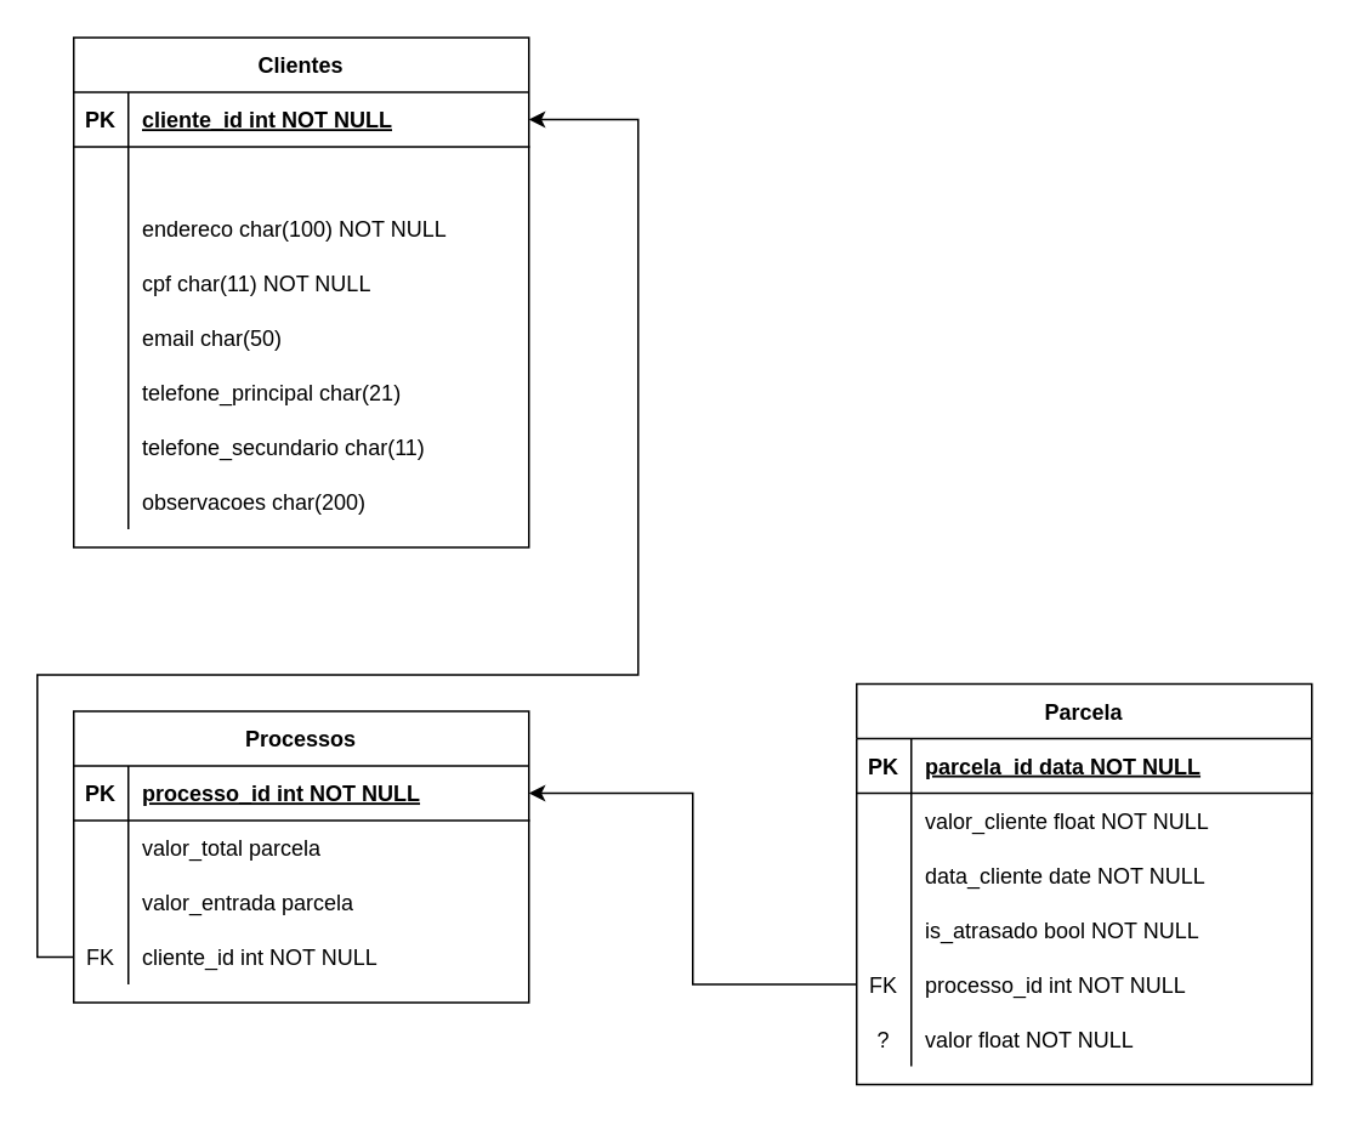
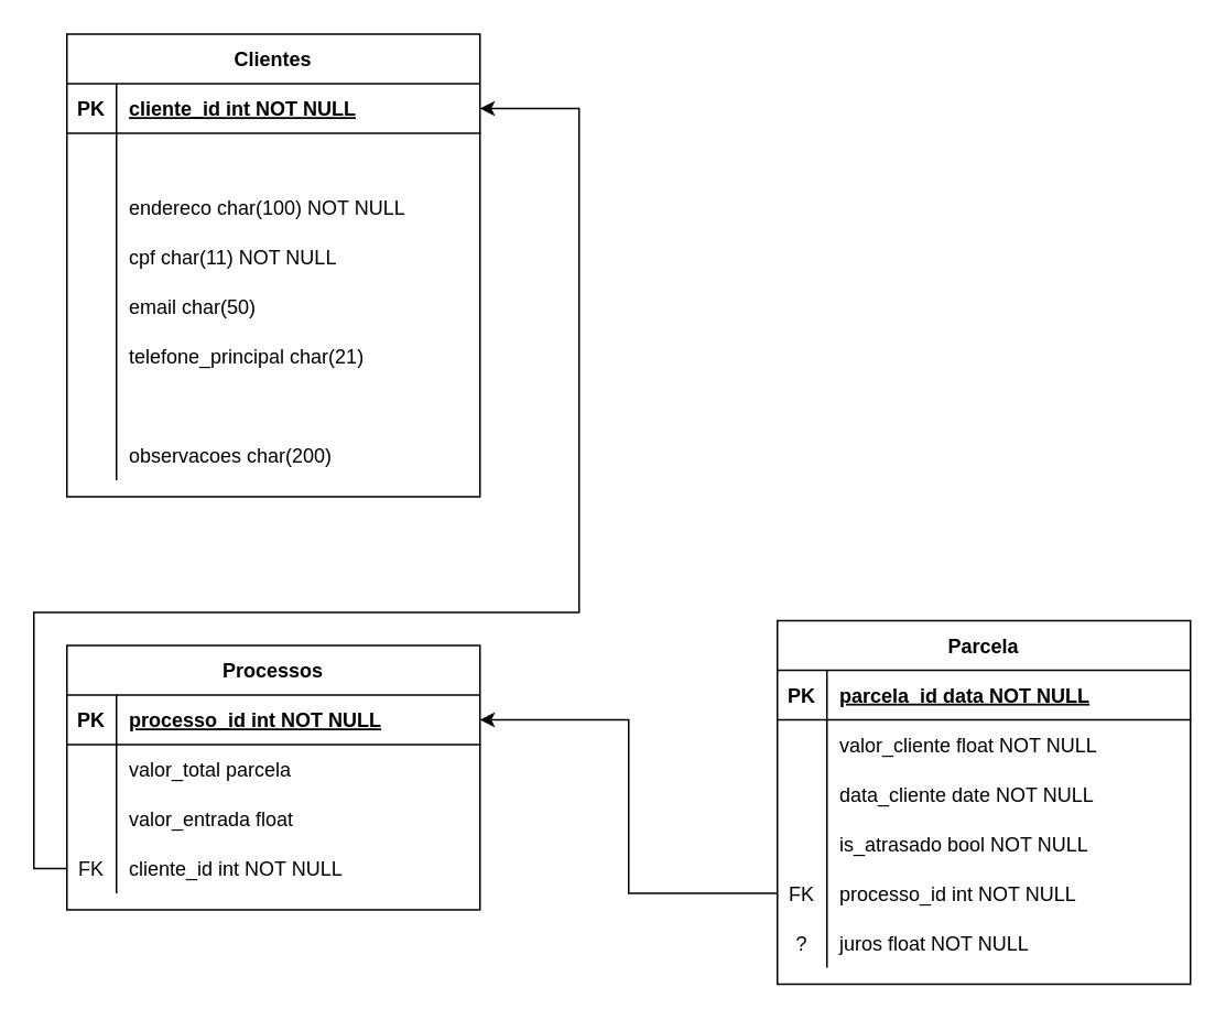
  <mxCell id="0" />
  <mxCell id="1" parent="0" />
  <mxCell id="2" value="Clientes" style="shape=table;startSize=30;container=1;collapsible=1;childLayout=tableLayout;fixedRows=1;rowLines=0;fontStyle=1;align=center;resizeLast=1;" parent="1" vertex="1"><mxGeometry x="40" y="20" width="250" height="280" as="geometry" /></mxCell>
  <mxCell id="3" value="" style="shape=partialRectangle;collapsible=0;dropTarget=0;pointerEvents=0;fillColor=none;points=[[0,0.5],[1,0.5]];portConstraint=eastwest;top=0;left=0;right=0;bottom=1;" parent="2" vertex="1"><mxGeometry y="30" width="250" height="30" as="geometry" /></mxCell>
  <mxCell id="4" value="PK" style="shape=partialRectangle;overflow=hidden;connectable=0;fillColor=none;top=0;left=0;bottom=0;right=0;fontStyle=1;" parent="3" vertex="1"><mxGeometry width="30" height="30" as="geometry"><mxRectangle width="30" height="30" as="alternateBounds" /></mxGeometry></mxCell>
  <mxCell id="5" value="cliente_id int NOT NULL " style="shape=partialRectangle;overflow=hidden;connectable=0;fillColor=none;top=0;left=0;bottom=0;right=0;align=left;spacingLeft=6;fontStyle=5;" parent="3" vertex="1"><mxGeometry x="30" width="220" height="30" as="geometry"><mxRectangle width="220" height="30" as="alternateBounds" /></mxGeometry></mxCell>
  <mxCell id="6" value="" style="shape=partialRectangle;collapsible=0;dropTarget=0;pointerEvents=0;fillColor=none;points=[[0,0.5],[1,0.5]];portConstraint=eastwest;top=0;left=0;right=0;bottom=0;" parent="2" vertex="1"><mxGeometry y="60" width="250" height="30" as="geometry" /></mxCell>
  <mxCell id="7" value="" style="shape=partialRectangle;overflow=hidden;connectable=0;fillColor=none;top=0;left=0;bottom=0;right=0;" parent="6" vertex="1"><mxGeometry width="30" height="30" as="geometry"><mxRectangle width="30" height="30" as="alternateBounds" /></mxGeometry></mxCell>
  <mxCell id="8" value="" style="shape=partialRectangle;collapsible=0;dropTarget=0;pointerEvents=0;fillColor=none;points=[[0,0.5],[1,0.5]];portConstraint=eastwest;top=0;left=0;right=0;bottom=0;" parent="2" vertex="1"><mxGeometry y="90" width="250" height="30" as="geometry" /></mxCell>
  <mxCell id="9" value="" style="shape=partialRectangle;overflow=hidden;connectable=0;fillColor=none;top=0;left=0;bottom=0;right=0;" parent="8" vertex="1"><mxGeometry width="30" height="30" as="geometry"><mxRectangle width="30" height="30" as="alternateBounds" /></mxGeometry></mxCell>
  <mxCell id="10" value="endereco char(100) NOT NULL" style="shape=partialRectangle;overflow=hidden;connectable=0;fillColor=none;top=0;left=0;bottom=0;right=0;align=left;spacingLeft=6;" parent="8" vertex="1"><mxGeometry x="30" width="220" height="30" as="geometry"><mxRectangle width="220" height="30" as="alternateBounds" /></mxGeometry></mxCell>
  <mxCell id="11" value="" style="shape=partialRectangle;collapsible=0;dropTarget=0;pointerEvents=0;fillColor=none;points=[[0,0.5],[1,0.5]];portConstraint=eastwest;top=0;left=0;right=0;bottom=0;" parent="2" vertex="1"><mxGeometry y="120" width="250" height="30" as="geometry" /></mxCell>
  <mxCell id="12" value="" style="shape=partialRectangle;overflow=hidden;connectable=0;fillColor=none;top=0;left=0;bottom=0;right=0;" parent="11" vertex="1"><mxGeometry width="30" height="30" as="geometry"><mxRectangle width="30" height="30" as="alternateBounds" /></mxGeometry></mxCell>
  <mxCell id="13" value="cpf char(11) NOT NULL" style="shape=partialRectangle;overflow=hidden;connectable=0;fillColor=none;top=0;left=0;bottom=0;right=0;align=left;spacingLeft=6;" parent="11" vertex="1"><mxGeometry x="30" width="220" height="30" as="geometry"><mxRectangle width="220" height="30" as="alternateBounds" /></mxGeometry></mxCell>
  <mxCell id="14" value="" style="shape=partialRectangle;collapsible=0;dropTarget=0;pointerEvents=0;fillColor=none;points=[[0,0.5],[1,0.5]];portConstraint=eastwest;top=0;left=0;right=0;bottom=0;" parent="2" vertex="1"><mxGeometry y="150" width="250" height="30" as="geometry" /></mxCell>
  <mxCell id="15" value="" style="shape=partialRectangle;overflow=hidden;connectable=0;fillColor=none;top=0;left=0;bottom=0;right=0;" parent="14" vertex="1"><mxGeometry width="30" height="30" as="geometry"><mxRectangle width="30" height="30" as="alternateBounds" /></mxGeometry></mxCell>
  <mxCell id="16" value="email char(50)" style="shape=partialRectangle;overflow=hidden;connectable=0;fillColor=none;top=0;left=0;bottom=0;right=0;align=left;spacingLeft=6;" parent="14" vertex="1"><mxGeometry x="30" width="220" height="30" as="geometry"><mxRectangle width="220" height="30" as="alternateBounds" /></mxGeometry></mxCell>
  <mxCell id="17" value="" style="shape=partialRectangle;collapsible=0;dropTarget=0;pointerEvents=0;fillColor=none;points=[[0,0.5],[1,0.5]];portConstraint=eastwest;top=0;left=0;right=0;bottom=0;" parent="2" vertex="1"><mxGeometry y="180" width="250" height="30" as="geometry" /></mxCell>
  <mxCell id="18" value="" style="shape=partialRectangle;overflow=hidden;connectable=0;fillColor=none;top=0;left=0;bottom=0;right=0;" parent="17" vertex="1"><mxGeometry width="30" height="30" as="geometry"><mxRectangle width="30" height="30" as="alternateBounds" /></mxGeometry></mxCell>
  <mxCell id="19" value="telefone_principal char(21)" style="shape=partialRectangle;overflow=hidden;connectable=0;fillColor=none;top=0;left=0;bottom=0;right=0;align=left;spacingLeft=6;" parent="17" vertex="1"><mxGeometry x="30" width="220" height="30" as="geometry"><mxRectangle width="220" height="30" as="alternateBounds" /></mxGeometry></mxCell>
  <mxCell id="20" value="" style="shape=partialRectangle;collapsible=0;dropTarget=0;pointerEvents=0;fillColor=none;points=[[0,0.5],[1,0.5]];portConstraint=eastwest;top=0;left=0;right=0;bottom=0;" parent="2" vertex="1"><mxGeometry y="210" width="250" height="30" as="geometry" /></mxCell>
  <mxCell id="21" value="" style="shape=partialRectangle;overflow=hidden;connectable=0;fillColor=none;top=0;left=0;bottom=0;right=0;" parent="20" vertex="1"><mxGeometry width="30" height="30" as="geometry"><mxRectangle width="30" height="30" as="alternateBounds" /></mxGeometry></mxCell>
- <mxCell id="22" value="telefone_secundario char(11)" style="shape=partialRectangle;overflow=hidden;connectable=0;fillColor=none;top=0;left=0;bottom=0;right=0;align=left;spacingLeft=6;" parent="20" vertex="1"><mxGeometry x="30" width="220" height="30" as="geometry"><mxRectangle width="220" height="30" as="alternateBounds" /></mxGeometry></mxCell>
  <mxCell id="23" value="" style="shape=partialRectangle;collapsible=0;dropTarget=0;pointerEvents=0;fillColor=none;points=[[0,0.5],[1,0.5]];portConstraint=eastwest;top=0;left=0;right=0;bottom=0;" parent="2" vertex="1"><mxGeometry y="240" width="250" height="30" as="geometry" /></mxCell>
  <mxCell id="24" value="" style="shape=partialRectangle;overflow=hidden;connectable=0;fillColor=none;top=0;left=0;bottom=0;right=0;" parent="23" vertex="1"><mxGeometry width="30" height="30" as="geometry"><mxRectangle width="30" height="30" as="alternateBounds" /></mxGeometry></mxCell>
  <mxCell id="25" value="observacoes char(200)" style="shape=partialRectangle;overflow=hidden;connectable=0;fillColor=none;top=0;left=0;bottom=0;right=0;align=left;spacingLeft=6;" parent="23" vertex="1"><mxGeometry x="30" width="220" height="30" as="geometry"><mxRectangle width="220" height="30" as="alternateBounds" /></mxGeometry></mxCell>
  <mxCell id="26" value="Processos" style="shape=table;startSize=30;container=1;collapsible=1;childLayout=tableLayout;fixedRows=1;rowLines=0;fontStyle=1;align=center;resizeLast=1;" parent="1" vertex="1"><mxGeometry x="40" y="390" width="250" height="160" as="geometry" /></mxCell>
  <mxCell id="27" value="" style="shape=partialRectangle;collapsible=0;dropTarget=0;pointerEvents=0;fillColor=none;points=[[0,0.5],[1,0.5]];portConstraint=eastwest;top=0;left=0;right=0;bottom=1;" parent="26" vertex="1"><mxGeometry y="30" width="250" height="30" as="geometry" /></mxCell>
  <mxCell id="28" value="PK" style="shape=partialRectangle;overflow=hidden;connectable=0;fillColor=none;top=0;left=0;bottom=0;right=0;fontStyle=1;" parent="27" vertex="1"><mxGeometry width="30" height="30" as="geometry"><mxRectangle width="30" height="30" as="alternateBounds" /></mxGeometry></mxCell>
  <mxCell id="29" value="processo_id int NOT NULL " style="shape=partialRectangle;overflow=hidden;connectable=0;fillColor=none;top=0;left=0;bottom=0;right=0;align=left;spacingLeft=6;fontStyle=5;" parent="27" vertex="1"><mxGeometry x="30" width="220" height="30" as="geometry"><mxRectangle width="220" height="30" as="alternateBounds" /></mxGeometry></mxCell>
  <mxCell id="30" value="" style="shape=partialRectangle;collapsible=0;dropTarget=0;pointerEvents=0;fillColor=none;points=[[0,0.5],[1,0.5]];portConstraint=eastwest;top=0;left=0;right=0;bottom=0;" parent="26" vertex="1"><mxGeometry y="60" width="250" height="30" as="geometry" /></mxCell>
  <mxCell id="31" value="" style="shape=partialRectangle;overflow=hidden;connectable=0;fillColor=none;top=0;left=0;bottom=0;right=0;" parent="30" vertex="1"><mxGeometry width="30" height="30" as="geometry"><mxRectangle width="30" height="30" as="alternateBounds" /></mxGeometry></mxCell>
  <mxCell id="32" value="valor_total parcela" style="shape=partialRectangle;overflow=hidden;connectable=0;fillColor=none;top=0;left=0;bottom=0;right=0;align=left;spacingLeft=6;" parent="30" vertex="1"><mxGeometry x="30" width="220" height="30" as="geometry"><mxRectangle width="220" height="30" as="alternateBounds" /></mxGeometry></mxCell>
  <mxCell id="33" value="" style="shape=partialRectangle;collapsible=0;dropTarget=0;pointerEvents=0;fillColor=none;points=[[0,0.5],[1,0.5]];portConstraint=eastwest;top=0;left=0;right=0;bottom=0;" parent="26" vertex="1"><mxGeometry y="90" width="250" height="30" as="geometry" /></mxCell>
  <mxCell id="34" value="" style="shape=partialRectangle;overflow=hidden;connectable=0;fillColor=none;top=0;left=0;bottom=0;right=0;" parent="33" vertex="1"><mxGeometry width="30" height="30" as="geometry"><mxRectangle width="30" height="30" as="alternateBounds" /></mxGeometry></mxCell>
- <mxCell id="35" value="valor_entrada parcela" style="shape=partialRectangle;overflow=hidden;connectable=0;fillColor=none;top=0;left=0;bottom=0;right=0;align=left;spacingLeft=6;" parent="33" vertex="1"><mxGeometry x="30" width="220" height="30" as="geometry"><mxRectangle width="220" height="30" as="alternateBounds" /></mxGeometry></mxCell>
+ <mxCell id="35" value="valor_entrada float" style="shape=partialRectangle;overflow=hidden;connectable=0;fillColor=none;top=0;left=0;bottom=0;right=0;align=left;spacingLeft=6;" parent="33" vertex="1"><mxGeometry x="30" width="220" height="30" as="geometry"><mxRectangle width="220" height="30" as="alternateBounds" /></mxGeometry></mxCell>
  <mxCell id="36" value="" style="shape=partialRectangle;collapsible=0;dropTarget=0;pointerEvents=0;fillColor=none;points=[[0,0.5],[1,0.5]];portConstraint=eastwest;top=0;left=0;right=0;bottom=0;" parent="26" vertex="1"><mxGeometry y="120" width="250" height="30" as="geometry" /></mxCell>
  <mxCell id="37" value="FK" style="shape=partialRectangle;overflow=hidden;connectable=0;fillColor=none;top=0;left=0;bottom=0;right=0;" parent="36" vertex="1"><mxGeometry width="30" height="30" as="geometry"><mxRectangle width="30" height="30" as="alternateBounds" /></mxGeometry></mxCell>
  <mxCell id="38" value="cliente_id int NOT NULL" style="shape=partialRectangle;overflow=hidden;connectable=0;fillColor=none;top=0;left=0;bottom=0;right=0;align=left;spacingLeft=6;" parent="36" vertex="1"><mxGeometry x="30" width="220" height="30" as="geometry"><mxRectangle width="220" height="30" as="alternateBounds" /></mxGeometry></mxCell>
  <mxCell id="39" value="Parcela" style="shape=table;startSize=30;container=1;collapsible=1;childLayout=tableLayout;fixedRows=1;rowLines=0;fontStyle=1;align=center;resizeLast=1;" parent="1" vertex="1"><mxGeometry x="470" y="375" width="250" height="220" as="geometry" /></mxCell>
  <mxCell id="40" value="" style="shape=partialRectangle;collapsible=0;dropTarget=0;pointerEvents=0;fillColor=none;points=[[0,0.5],[1,0.5]];portConstraint=eastwest;top=0;left=0;right=0;bottom=1;" parent="39" vertex="1"><mxGeometry y="30" width="250" height="30" as="geometry" /></mxCell>
  <mxCell id="41" value="PK" style="shape=partialRectangle;overflow=hidden;connectable=0;fillColor=none;top=0;left=0;bottom=0;right=0;fontStyle=1;" parent="40" vertex="1"><mxGeometry width="30" height="30" as="geometry"><mxRectangle width="30" height="30" as="alternateBounds" /></mxGeometry></mxCell>
  <mxCell id="42" value="parcela_id data NOT NULL " style="shape=partialRectangle;overflow=hidden;connectable=0;fillColor=none;top=0;left=0;bottom=0;right=0;align=left;spacingLeft=6;fontStyle=5;" parent="40" vertex="1"><mxGeometry x="30" width="220" height="30" as="geometry"><mxRectangle width="220" height="30" as="alternateBounds" /></mxGeometry></mxCell>
  <mxCell id="43" value="" style="shape=partialRectangle;collapsible=0;dropTarget=0;pointerEvents=0;fillColor=none;points=[[0,0.5],[1,0.5]];portConstraint=eastwest;top=0;left=0;right=0;bottom=0;" parent="39" vertex="1"><mxGeometry y="60" width="250" height="30" as="geometry" /></mxCell>
  <mxCell id="44" value="" style="shape=partialRectangle;overflow=hidden;connectable=0;fillColor=none;top=0;left=0;bottom=0;right=0;" parent="43" vertex="1"><mxGeometry width="30" height="30" as="geometry"><mxRectangle width="30" height="30" as="alternateBounds" /></mxGeometry></mxCell>
  <mxCell id="45" value="valor_cliente float NOT NULL" style="shape=partialRectangle;overflow=hidden;connectable=0;fillColor=none;top=0;left=0;bottom=0;right=0;align=left;spacingLeft=6;" parent="43" vertex="1"><mxGeometry x="30" width="220" height="30" as="geometry"><mxRectangle width="220" height="30" as="alternateBounds" /></mxGeometry></mxCell>
  <mxCell id="46" value="" style="shape=partialRectangle;collapsible=0;dropTarget=0;pointerEvents=0;fillColor=none;points=[[0,0.5],[1,0.5]];portConstraint=eastwest;top=0;left=0;right=0;bottom=0;" parent="39" vertex="1"><mxGeometry y="90" width="250" height="30" as="geometry" /></mxCell>
  <mxCell id="47" value="" style="shape=partialRectangle;overflow=hidden;connectable=0;fillColor=none;top=0;left=0;bottom=0;right=0;" parent="46" vertex="1"><mxGeometry width="30" height="30" as="geometry"><mxRectangle width="30" height="30" as="alternateBounds" /></mxGeometry></mxCell>
  <mxCell id="48" value="data_cliente date NOT NULL" style="shape=partialRectangle;overflow=hidden;connectable=0;fillColor=none;top=0;left=0;bottom=0;right=0;align=left;spacingLeft=6;" parent="46" vertex="1"><mxGeometry x="30" width="220" height="30" as="geometry"><mxRectangle width="220" height="30" as="alternateBounds" /></mxGeometry></mxCell>
  <mxCell id="49" value="" style="shape=partialRectangle;collapsible=0;dropTarget=0;pointerEvents=0;fillColor=none;points=[[0,0.5],[1,0.5]];portConstraint=eastwest;top=0;left=0;right=0;bottom=0;" parent="39" vertex="1"><mxGeometry y="120" width="250" height="30" as="geometry" /></mxCell>
  <mxCell id="50" value="" style="shape=partialRectangle;overflow=hidden;connectable=0;fillColor=none;top=0;left=0;bottom=0;right=0;" parent="49" vertex="1"><mxGeometry width="30" height="30" as="geometry"><mxRectangle width="30" height="30" as="alternateBounds" /></mxGeometry></mxCell>
  <mxCell id="51" value="is_atrasado bool NOT NULL" style="shape=partialRectangle;overflow=hidden;connectable=0;fillColor=none;top=0;left=0;bottom=0;right=0;align=left;spacingLeft=6;" parent="49" vertex="1"><mxGeometry x="30" width="220" height="30" as="geometry"><mxRectangle width="220" height="30" as="alternateBounds" /></mxGeometry></mxCell>
  <mxCell id="52" value="" style="shape=partialRectangle;collapsible=0;dropTarget=0;pointerEvents=0;fillColor=none;points=[[0,0.5],[1,0.5]];portConstraint=eastwest;top=0;left=0;right=0;bottom=0;" parent="39" vertex="1"><mxGeometry y="150" width="250" height="30" as="geometry" /></mxCell>
  <mxCell id="53" value="FK" style="shape=partialRectangle;overflow=hidden;connectable=0;fillColor=none;top=0;left=0;bottom=0;right=0;" parent="52" vertex="1"><mxGeometry width="30" height="30" as="geometry"><mxRectangle width="30" height="30" as="alternateBounds" /></mxGeometry></mxCell>
  <mxCell id="54" value="processo_id int NOT NULL" style="shape=partialRectangle;overflow=hidden;connectable=0;fillColor=none;top=0;left=0;bottom=0;right=0;align=left;spacingLeft=6;" parent="52" vertex="1"><mxGeometry x="30" width="220" height="30" as="geometry"><mxRectangle width="220" height="30" as="alternateBounds" /></mxGeometry></mxCell>
  <mxCell id="55" value="" style="shape=partialRectangle;collapsible=0;dropTarget=0;pointerEvents=0;fillColor=none;points=[[0,0.5],[1,0.5]];portConstraint=eastwest;top=0;left=0;right=0;bottom=0;" parent="39" vertex="1"><mxGeometry y="180" width="250" height="30" as="geometry" /></mxCell>
  <mxCell id="56" value="?" style="shape=partialRectangle;overflow=hidden;connectable=0;fillColor=none;top=0;left=0;bottom=0;right=0;" parent="55" vertex="1"><mxGeometry width="30" height="30" as="geometry"><mxRectangle width="30" height="30" as="alternateBounds" /></mxGeometry></mxCell>
- <mxCell id="57" value="valor float NOT NULL" style="shape=partialRectangle;overflow=hidden;connectable=0;fillColor=none;top=0;left=0;bottom=0;right=0;align=left;spacingLeft=6;" parent="55" vertex="1"><mxGeometry x="30" width="220" height="30" as="geometry"><mxRectangle width="220" height="30" as="alternateBounds" /></mxGeometry></mxCell>
+ <mxCell id="57" value="juros float NOT NULL" style="shape=partialRectangle;overflow=hidden;connectable=0;fillColor=none;top=0;left=0;bottom=0;right=0;align=left;spacingLeft=6;" parent="55" vertex="1"><mxGeometry x="30" width="220" height="30" as="geometry"><mxRectangle width="220" height="30" as="alternateBounds" /></mxGeometry></mxCell>
  <mxCell id="58" style="edgeStyle=orthogonalEdgeStyle;rounded=0;orthogonalLoop=1;jettySize=auto;html=1;exitX=0;exitY=0.5;exitDx=0;exitDy=0;entryX=1;entryY=0.5;entryDx=0;entryDy=0;" parent="1" source="36" edge="1" target="3"><mxGeometry relative="1" as="geometry"><mxPoint x="300" y="60" as="targetPoint" /><Array as="points"><mxPoint x="20" y="525" /><mxPoint x="20" y="370" /><mxPoint x="350" y="370" /><mxPoint x="350" y="65" /></Array></mxGeometry></mxCell>
  <mxCell id="59" style="edgeStyle=orthogonalEdgeStyle;rounded=0;orthogonalLoop=1;jettySize=auto;html=1;exitX=0;exitY=0.5;exitDx=0;exitDy=0;entryX=1;entryY=0.5;entryDx=0;entryDy=0;" parent="1" source="52" target="27" edge="1"><mxGeometry relative="1" as="geometry" /></mxCell>
